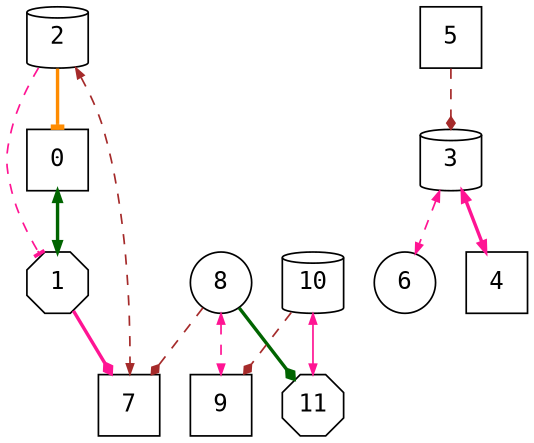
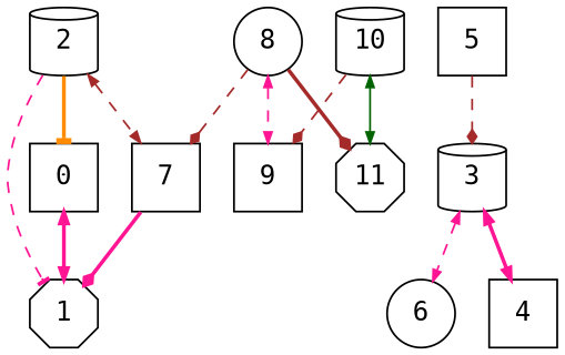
  digraph {
    fontname="DejaVu Sans Mono"
    normalize=true
    node [fixedsize=true fontname="DejaVu Sans Mono" shape=box]
    edge [arrowsize=0.6 color=deeppink fontname="DejaVu Sans Mono" style=dashed]
    0 [width=0.5]
    1 [shape=octagon width=0.5]
    7 [width=0.5]
    2 [shape=cylinder width=0.5]
    5 [width=0.5]
    3 [shape=cylinder width=0.5]
    6 [shape=circle width=0.5]
    4 [width=0.5]
    8 [shape=circle width=0.5]
    11 [shape=octagon width=0.5]
    9 [width=0.5]
    10 [shape=cylinder width=0.5]
-   0 -> 1 [color=darkgreen dir=both style=bold]
-   1 -> 7 [arrowhead=diamond style=bold]
+   0 -> 1 [dir=both style=bold]
+   7 -> 1 [arrowhead=diamond style=bold]
    2 -> 0 [arrowhead=tee color=darkorange style=bold]
    2 -> 1 [arrowhead=tee]
    2 -> 7 [color=brown dir=both]
    5 -> 3 [arrowhead=diamond color=brown]
    3 -> 6 [dir=both]
    3 -> 4 [dir=both style=bold]
    8 -> 7 [arrowhead=diamond color=brown]
-   8 -> 11 [arrowhead=diamond color=darkgreen style=bold]
+   8 -> 11 [arrowhead=diamond color=brown style=bold]
    8 -> 9 [dir=both]
-   10 -> 11 [dir=both style=solid]
+   10 -> 11 [color=darkgreen dir=both style=solid]
    10 -> 9 [arrowhead=diamond color=brown]
  }
